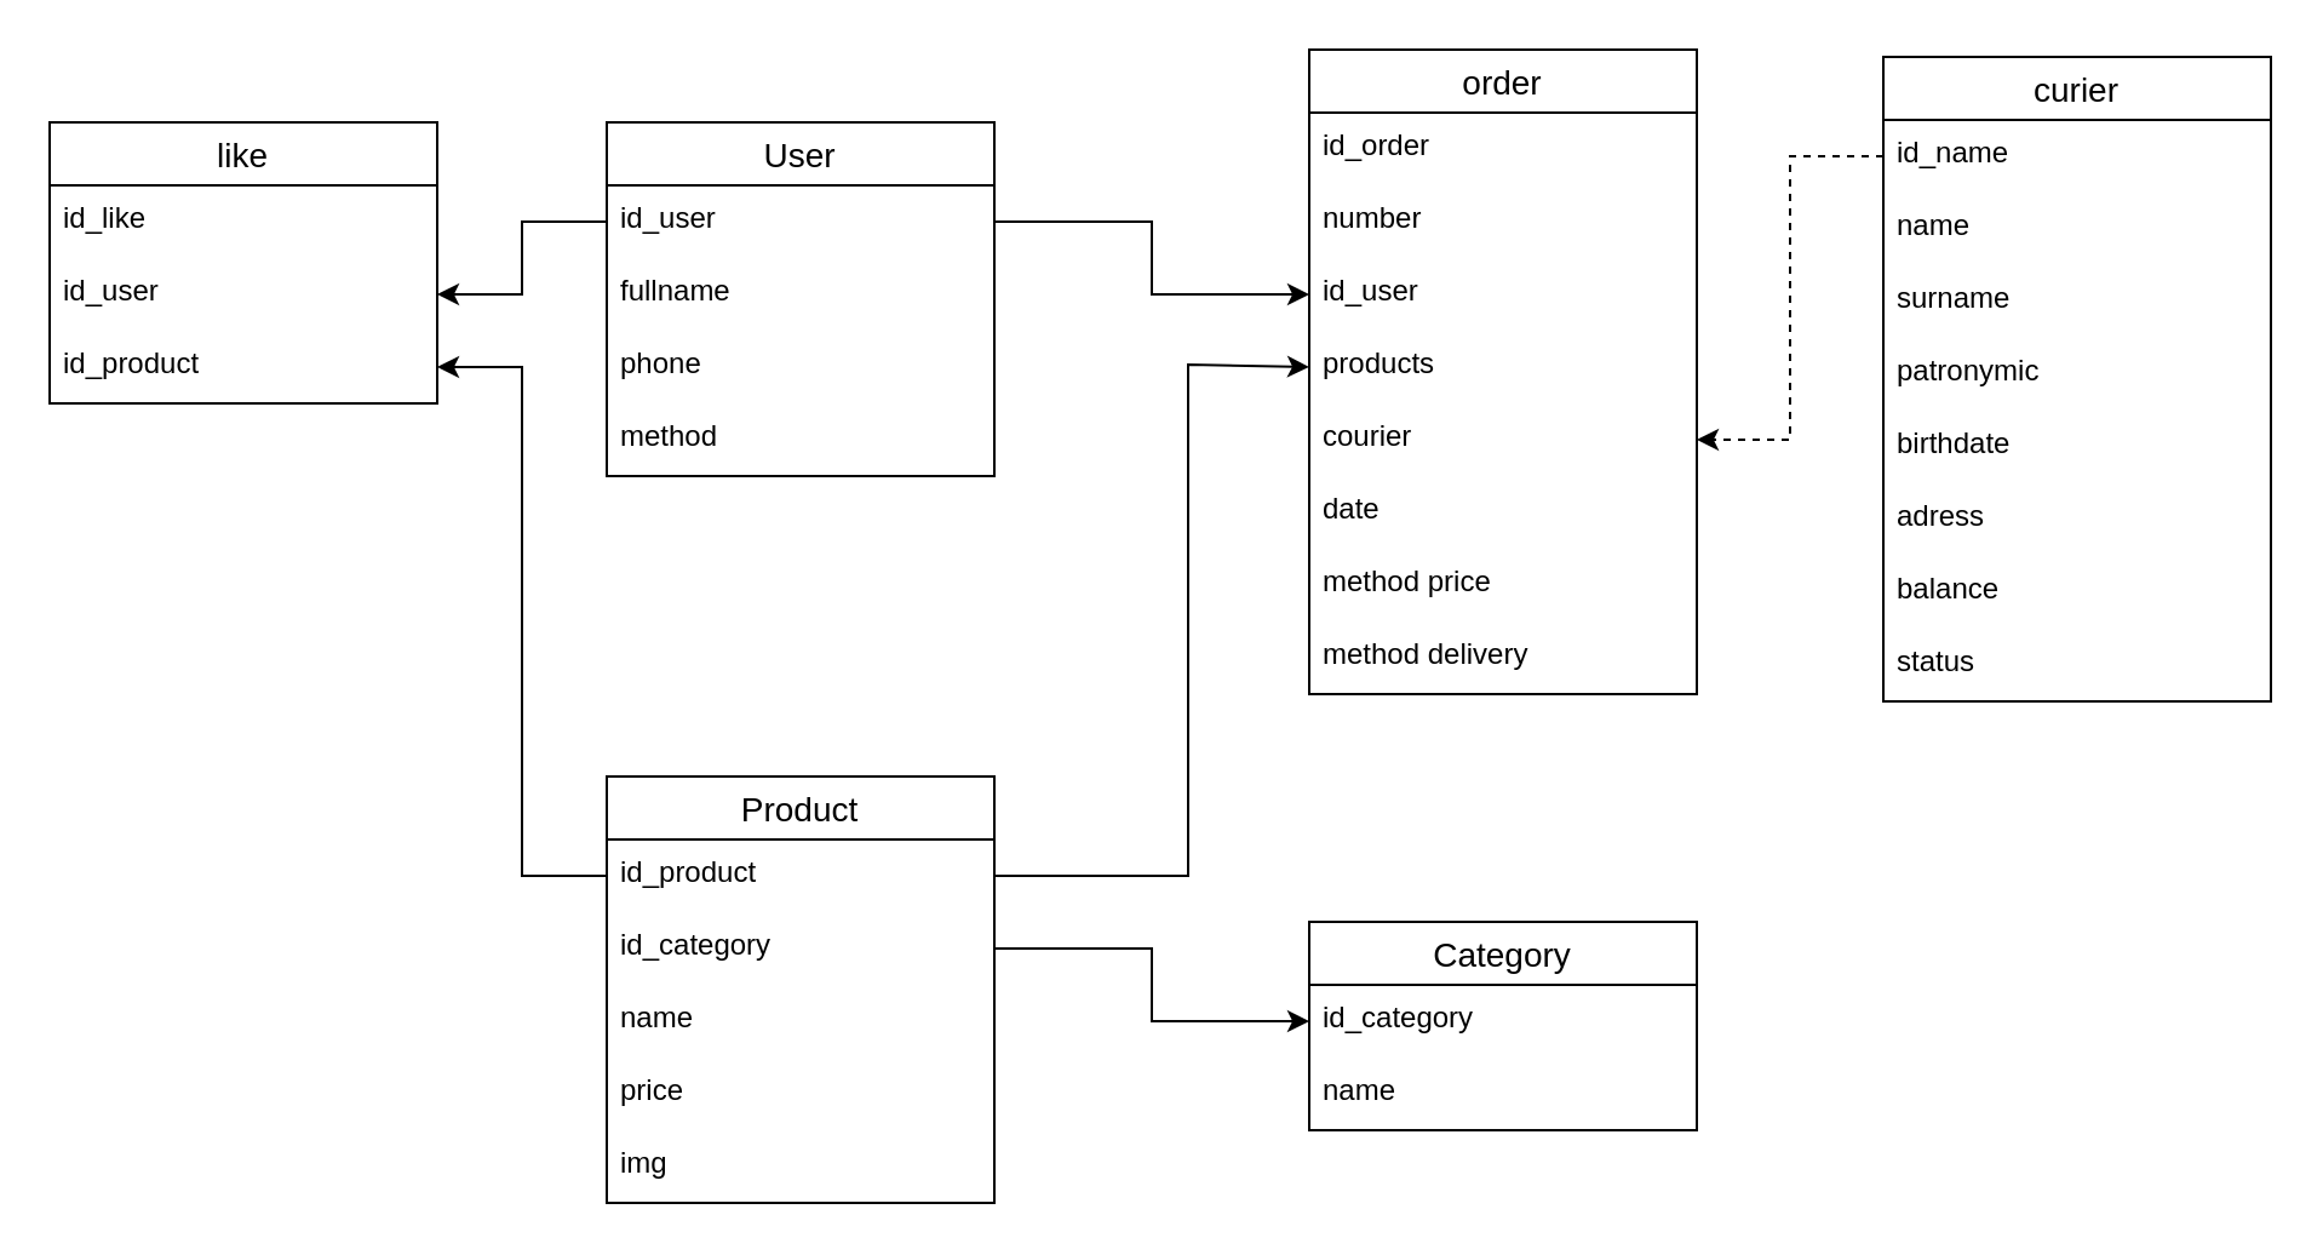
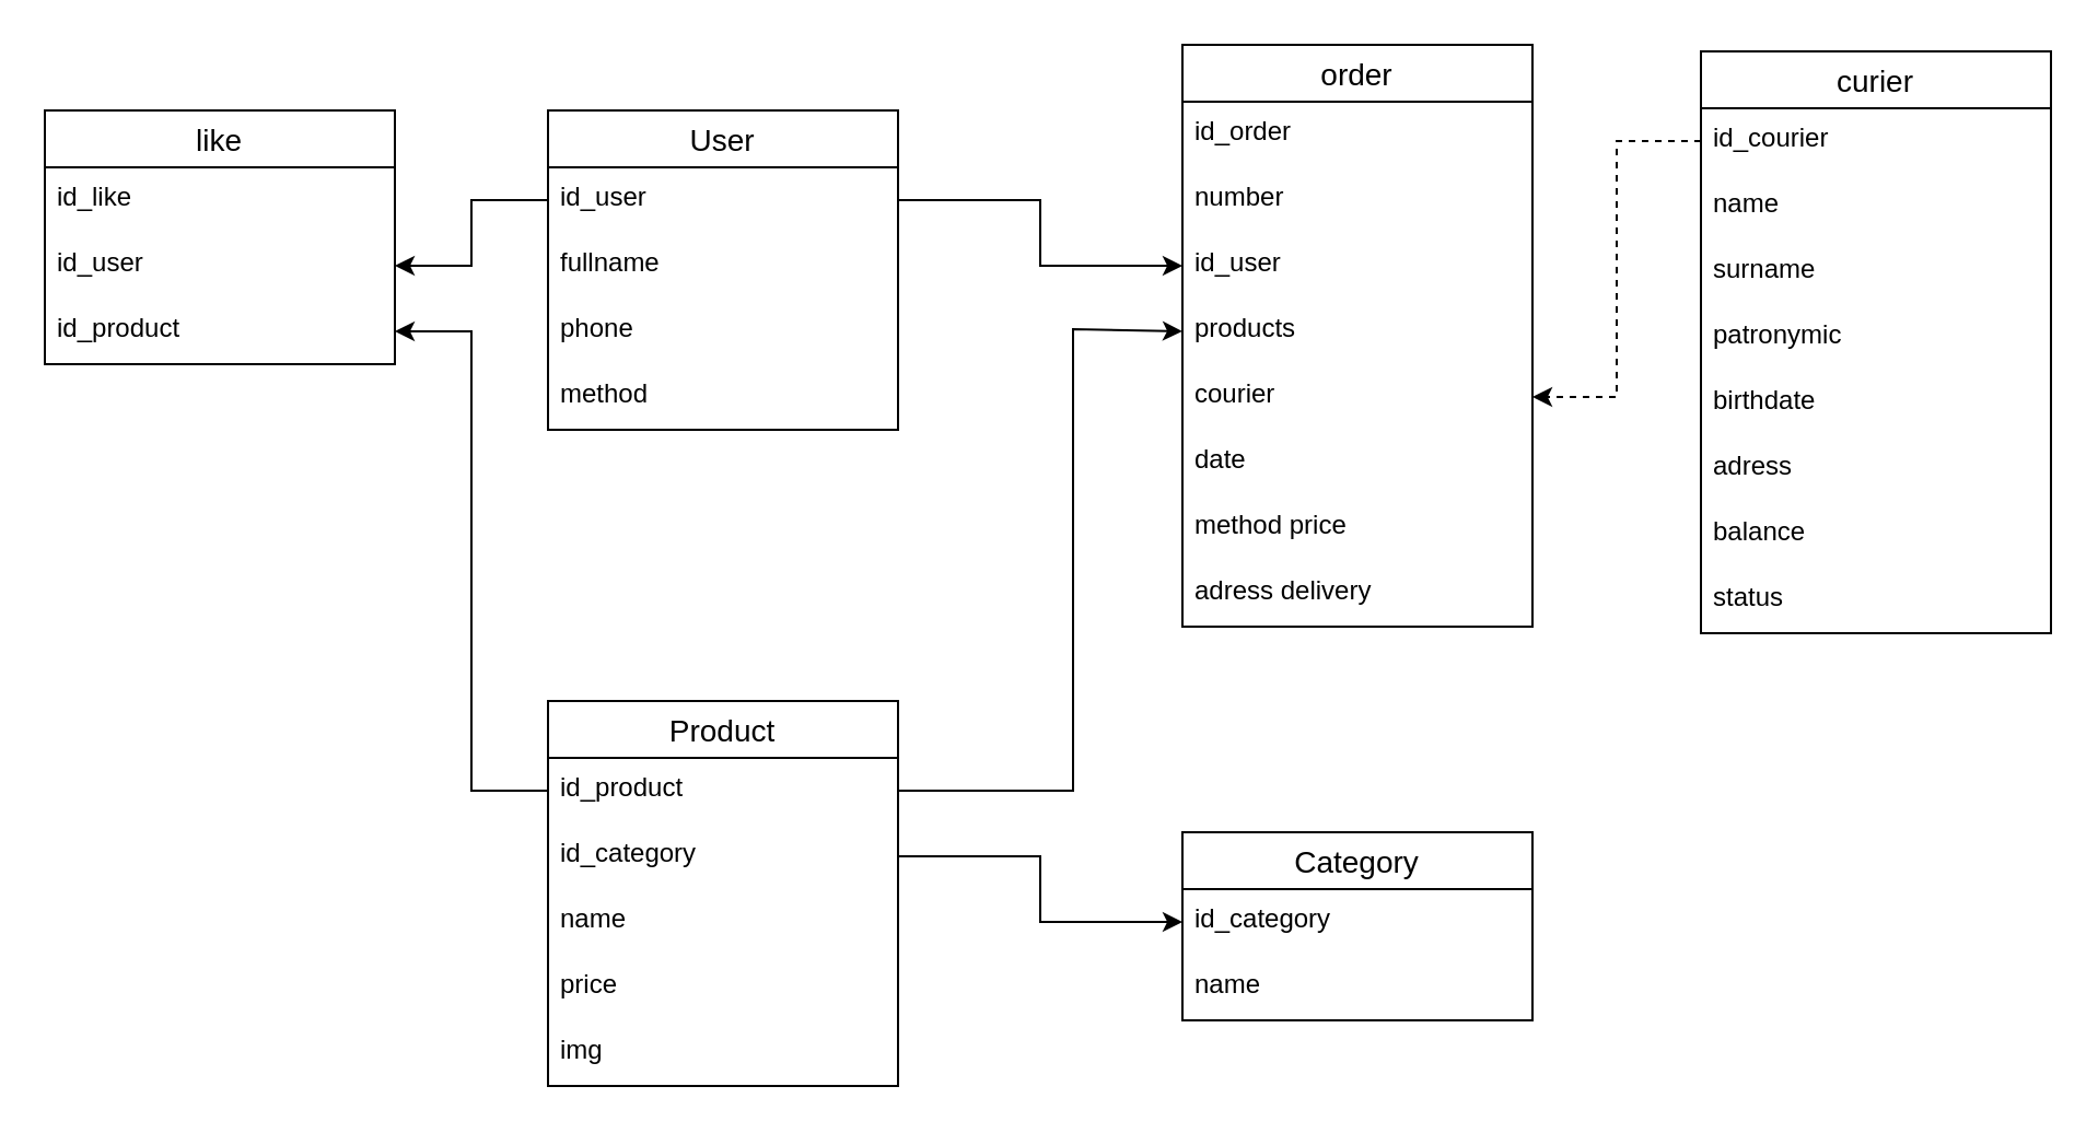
  <mxCell id="0" />
  <mxCell id="1" parent="0" />
  <mxCell id="2" value="Product" style="swimlane;fontStyle=0;childLayout=stackLayout;horizontal=1;startSize=26;horizontalStack=0;resizeParent=1;resizeParentMax=0;resizeLast=0;collapsible=1;marginBottom=0;align=center;fontSize=14;" parent="1" vertex="1"><mxGeometry x="250" y="320" width="160" height="176" as="geometry" /></mxCell>
  <mxCell id="3" value="id_product" style="text;strokeColor=none;fillColor=none;spacingLeft=4;spacingRight=4;overflow=hidden;rotatable=0;points=[[0,0.5],[1,0.5]];portConstraint=eastwest;fontSize=12;" parent="2" vertex="1"><mxGeometry y="26" width="160" height="30" as="geometry" /></mxCell>
  <mxCell id="4" value="id_category" style="text;strokeColor=none;fillColor=none;spacingLeft=4;spacingRight=4;overflow=hidden;rotatable=0;points=[[0,0.5],[1,0.5]];portConstraint=eastwest;fontSize=12;" parent="2" vertex="1"><mxGeometry y="56" width="160" height="30" as="geometry" /></mxCell>
  <mxCell id="5" value="name" style="text;strokeColor=none;fillColor=none;spacingLeft=4;spacingRight=4;overflow=hidden;rotatable=0;points=[[0,0.5],[1,0.5]];portConstraint=eastwest;fontSize=12;" parent="2" vertex="1"><mxGeometry y="86" width="160" height="30" as="geometry" /></mxCell>
  <mxCell id="6" value="price" style="text;strokeColor=none;fillColor=none;spacingLeft=4;spacingRight=4;overflow=hidden;rotatable=0;points=[[0,0.5],[1,0.5]];portConstraint=eastwest;fontSize=12;" parent="2" vertex="1"><mxGeometry y="116" width="160" height="30" as="geometry" /></mxCell>
  <mxCell id="7" value="img" style="text;strokeColor=none;fillColor=none;spacingLeft=4;spacingRight=4;overflow=hidden;rotatable=0;points=[[0,0.5],[1,0.5]];portConstraint=eastwest;fontSize=12;" parent="2" vertex="1"><mxGeometry y="146" width="160" height="30" as="geometry" /></mxCell>
  <mxCell id="8" value="User" style="swimlane;fontStyle=0;childLayout=stackLayout;horizontal=1;startSize=26;horizontalStack=0;resizeParent=1;resizeParentMax=0;resizeLast=0;collapsible=1;marginBottom=0;align=center;fontSize=14;" parent="1" vertex="1"><mxGeometry x="250" y="50" width="160" height="146" as="geometry" /></mxCell>
  <mxCell id="9" value="id_user" style="text;strokeColor=none;fillColor=none;spacingLeft=4;spacingRight=4;overflow=hidden;rotatable=0;points=[[0,0.5],[1,0.5]];portConstraint=eastwest;fontSize=12;" parent="8" vertex="1"><mxGeometry y="26" width="160" height="30" as="geometry" /></mxCell>
  <mxCell id="10" value="fullname" style="text;strokeColor=none;fillColor=none;spacingLeft=4;spacingRight=4;overflow=hidden;rotatable=0;points=[[0,0.5],[1,0.5]];portConstraint=eastwest;fontSize=12;" parent="8" vertex="1"><mxGeometry y="56" width="160" height="30" as="geometry" /></mxCell>
  <mxCell id="11" value="phone" style="text;strokeColor=none;fillColor=none;spacingLeft=4;spacingRight=4;overflow=hidden;rotatable=0;points=[[0,0.5],[1,0.5]];portConstraint=eastwest;fontSize=12;" parent="8" vertex="1"><mxGeometry y="86" width="160" height="30" as="geometry" /></mxCell>
  <mxCell id="12" value="method" style="text;strokeColor=none;fillColor=none;spacingLeft=4;spacingRight=4;overflow=hidden;rotatable=0;points=[[0,0.5],[1,0.5]];portConstraint=eastwest;fontSize=12;" parent="8" vertex="1"><mxGeometry y="116" width="160" height="30" as="geometry" /></mxCell>
  <mxCell id="13" value="order" style="swimlane;fontStyle=0;childLayout=stackLayout;horizontal=1;startSize=26;horizontalStack=0;resizeParent=1;resizeParentMax=0;resizeLast=0;collapsible=1;marginBottom=0;align=center;fontSize=14;" parent="1" vertex="1"><mxGeometry x="540" y="20" width="160" height="266" as="geometry"><mxRectangle x="330" y="240" width="80" height="30" as="alternateBounds" /></mxGeometry></mxCell>
  <mxCell id="14" value="id_order" style="text;strokeColor=none;fillColor=none;spacingLeft=4;spacingRight=4;overflow=hidden;rotatable=0;points=[[0,0.5],[1,0.5]];portConstraint=eastwest;fontSize=12;" parent="13" vertex="1"><mxGeometry y="26" width="160" height="30" as="geometry" /></mxCell>
  <mxCell id="15" value="number" style="text;strokeColor=none;fillColor=none;spacingLeft=4;spacingRight=4;overflow=hidden;rotatable=0;points=[[0,0.5],[1,0.5]];portConstraint=eastwest;fontSize=12;" parent="13" vertex="1"><mxGeometry y="56" width="160" height="30" as="geometry" /></mxCell>
  <mxCell id="16" value="id_user" style="text;strokeColor=none;fillColor=none;spacingLeft=4;spacingRight=4;overflow=hidden;rotatable=0;points=[[0,0.5],[1,0.5]];portConstraint=eastwest;fontSize=12;" parent="13" vertex="1"><mxGeometry y="86" width="160" height="30" as="geometry" /></mxCell>
  <mxCell id="17" value="products" style="text;strokeColor=none;fillColor=none;spacingLeft=4;spacingRight=4;overflow=hidden;rotatable=0;points=[[0,0.5],[1,0.5]];portConstraint=eastwest;fontSize=12;" parent="13" vertex="1"><mxGeometry y="116" width="160" height="30" as="geometry" /></mxCell>
  <mxCell id="18" value="courier" style="text;strokeColor=none;fillColor=none;spacingLeft=4;spacingRight=4;overflow=hidden;rotatable=0;points=[[0,0.5],[1,0.5]];portConstraint=eastwest;fontSize=12;" vertex="1" parent="13"><mxGeometry y="146" width="160" height="30" as="geometry" /></mxCell>
  <mxCell id="19" value="date" style="text;strokeColor=none;fillColor=none;spacingLeft=4;spacingRight=4;overflow=hidden;rotatable=0;points=[[0,0.5],[1,0.5]];portConstraint=eastwest;fontSize=12;" parent="13" vertex="1"><mxGeometry y="176" width="160" height="30" as="geometry" /></mxCell>
  <mxCell id="20" value="method price" style="text;strokeColor=none;fillColor=none;spacingLeft=4;spacingRight=4;overflow=hidden;rotatable=0;points=[[0,0.5],[1,0.5]];portConstraint=eastwest;fontSize=12;" parent="13" vertex="1"><mxGeometry y="206" width="160" height="30" as="geometry" /></mxCell>
- <mxCell id="21" value="method delivery" style="text;strokeColor=none;fillColor=none;spacingLeft=4;spacingRight=4;overflow=hidden;rotatable=0;points=[[0,0.5],[1,0.5]];portConstraint=eastwest;fontSize=12;" parent="13" vertex="1"><mxGeometry y="236" width="160" height="30" as="geometry" /></mxCell>
+ <mxCell id="21" value="adress delivery" style="text;strokeColor=none;fillColor=none;spacingLeft=4;spacingRight=4;overflow=hidden;rotatable=0;points=[[0,0.5],[1,0.5]];portConstraint=eastwest;fontSize=12;" parent="13" vertex="1"><mxGeometry y="236" width="160" height="30" as="geometry" /></mxCell>
  <mxCell id="22" style="edgeStyle=orthogonalEdgeStyle;rounded=0;orthogonalLoop=1;jettySize=auto;html=1;entryX=0;entryY=0.5;entryDx=0;entryDy=0;" parent="1" source="9" target="16" edge="1"><mxGeometry relative="1" as="geometry"><mxPoint x="520" y="170" as="targetPoint" /></mxGeometry></mxCell>
  <mxCell id="23" value="Category" style="swimlane;fontStyle=0;childLayout=stackLayout;horizontal=1;startSize=26;horizontalStack=0;resizeParent=1;resizeParentMax=0;resizeLast=0;collapsible=1;marginBottom=0;align=center;fontSize=14;" parent="1" vertex="1"><mxGeometry x="540" y="380" width="160" height="86" as="geometry" /></mxCell>
  <mxCell id="24" value="id_category" style="text;strokeColor=none;fillColor=none;spacingLeft=4;spacingRight=4;overflow=hidden;rotatable=0;points=[[0,0.5],[1,0.5]];portConstraint=eastwest;fontSize=12;" parent="23" vertex="1"><mxGeometry y="26" width="160" height="30" as="geometry" /></mxCell>
  <mxCell id="25" value="name" style="text;strokeColor=none;fillColor=none;spacingLeft=4;spacingRight=4;overflow=hidden;rotatable=0;points=[[0,0.5],[1,0.5]];portConstraint=eastwest;fontSize=12;" parent="23" vertex="1"><mxGeometry y="56" width="160" height="30" as="geometry" /></mxCell>
  <mxCell id="26" style="edgeStyle=orthogonalEdgeStyle;rounded=0;orthogonalLoop=1;jettySize=auto;html=1;entryX=0;entryY=0.5;entryDx=0;entryDy=0;exitX=1;exitY=0.5;exitDx=0;exitDy=0;" parent="1" source="4" target="24" edge="1"><mxGeometry relative="1" as="geometry" /></mxCell>
  <mxCell id="27" style="edgeStyle=orthogonalEdgeStyle;rounded=0;orthogonalLoop=1;jettySize=auto;html=1;entryX=0;entryY=0.5;entryDx=0;entryDy=0;" parent="1" source="3" target="17" edge="1"><mxGeometry relative="1" as="geometry"><Array as="points"><mxPoint x="490" y="361" /><mxPoint x="490" y="150" /></Array></mxGeometry></mxCell>
  <mxCell id="28" value="like" style="swimlane;fontStyle=0;childLayout=stackLayout;horizontal=1;startSize=26;horizontalStack=0;resizeParent=1;resizeParentMax=0;resizeLast=0;collapsible=1;marginBottom=0;align=center;fontSize=14;" parent="1" vertex="1"><mxGeometry x="20" y="50" width="160" height="116" as="geometry"><mxRectangle x="330" y="240" width="80" height="30" as="alternateBounds" /></mxGeometry></mxCell>
  <mxCell id="29" value="id_like" style="text;strokeColor=none;fillColor=none;spacingLeft=4;spacingRight=4;overflow=hidden;rotatable=0;points=[[0,0.5],[1,0.5]];portConstraint=eastwest;fontSize=12;" parent="28" vertex="1"><mxGeometry y="26" width="160" height="30" as="geometry" /></mxCell>
  <mxCell id="30" value="id_user" style="text;strokeColor=none;fillColor=none;spacingLeft=4;spacingRight=4;overflow=hidden;rotatable=0;points=[[0,0.5],[1,0.5]];portConstraint=eastwest;fontSize=12;" parent="28" vertex="1"><mxGeometry y="56" width="160" height="30" as="geometry" /></mxCell>
  <mxCell id="31" value="id_product&#10;" style="text;strokeColor=none;fillColor=none;spacingLeft=4;spacingRight=4;overflow=hidden;rotatable=0;points=[[0,0.5],[1,0.5]];portConstraint=eastwest;fontSize=12;" parent="28" vertex="1"><mxGeometry y="86" width="160" height="30" as="geometry" /></mxCell>
  <mxCell id="32" style="edgeStyle=orthogonalEdgeStyle;rounded=0;orthogonalLoop=1;jettySize=auto;html=1;entryX=1;entryY=0.5;entryDx=0;entryDy=0;" parent="1" source="9" target="30" edge="1"><mxGeometry relative="1" as="geometry" /></mxCell>
  <mxCell id="33" style="edgeStyle=orthogonalEdgeStyle;rounded=0;orthogonalLoop=1;jettySize=auto;html=1;entryX=1;entryY=0.5;entryDx=0;entryDy=0;" parent="1" source="3" target="31" edge="1"><mxGeometry relative="1" as="geometry" /></mxCell>
  <mxCell id="34" value="curier" style="swimlane;fontStyle=0;childLayout=stackLayout;horizontal=1;startSize=26;horizontalStack=0;resizeParent=1;resizeParentMax=0;resizeLast=0;collapsible=1;marginBottom=0;align=center;fontSize=14;" vertex="1" parent="1"><mxGeometry x="777" y="23" width="160" height="266" as="geometry"><mxRectangle x="330" y="240" width="80" height="30" as="alternateBounds" /></mxGeometry></mxCell>
- <mxCell id="35" value="id_name" style="text;strokeColor=none;fillColor=none;spacingLeft=4;spacingRight=4;overflow=hidden;rotatable=0;points=[[0,0.5],[1,0.5]];portConstraint=eastwest;fontSize=12;" vertex="1" parent="34"><mxGeometry y="26" width="160" height="30" as="geometry" /></mxCell>
+ <mxCell id="35" value="id_courier" style="text;strokeColor=none;fillColor=none;spacingLeft=4;spacingRight=4;overflow=hidden;rotatable=0;points=[[0,0.5],[1,0.5]];portConstraint=eastwest;fontSize=12;" vertex="1" parent="34"><mxGeometry y="26" width="160" height="30" as="geometry" /></mxCell>
  <mxCell id="36" value="name &#10;" style="text;strokeColor=none;fillColor=none;spacingLeft=4;spacingRight=4;overflow=hidden;rotatable=0;points=[[0,0.5],[1,0.5]];portConstraint=eastwest;fontSize=12;" vertex="1" parent="34"><mxGeometry y="56" width="160" height="30" as="geometry" /></mxCell>
  <mxCell id="37" value="surname" style="text;strokeColor=none;fillColor=none;spacingLeft=4;spacingRight=4;overflow=hidden;rotatable=0;points=[[0,0.5],[1,0.5]];portConstraint=eastwest;fontSize=12;" vertex="1" parent="34"><mxGeometry y="86" width="160" height="30" as="geometry" /></mxCell>
  <mxCell id="38" value="patronymic" style="text;strokeColor=none;fillColor=none;spacingLeft=4;spacingRight=4;overflow=hidden;rotatable=0;points=[[0,0.5],[1,0.5]];portConstraint=eastwest;fontSize=12;" vertex="1" parent="34"><mxGeometry y="116" width="160" height="30" as="geometry" /></mxCell>
  <mxCell id="39" value="birthdate" style="text;strokeColor=none;fillColor=none;spacingLeft=4;spacingRight=4;overflow=hidden;rotatable=0;points=[[0,0.5],[1,0.5]];portConstraint=eastwest;fontSize=12;" vertex="1" parent="34"><mxGeometry y="146" width="160" height="30" as="geometry" /></mxCell>
  <mxCell id="40" value="adress" style="text;strokeColor=none;fillColor=none;spacingLeft=4;spacingRight=4;overflow=hidden;rotatable=0;points=[[0,0.5],[1,0.5]];portConstraint=eastwest;fontSize=12;" vertex="1" parent="34"><mxGeometry y="176" width="160" height="30" as="geometry" /></mxCell>
  <mxCell id="41" value="balance" style="text;strokeColor=none;fillColor=none;spacingLeft=4;spacingRight=4;overflow=hidden;rotatable=0;points=[[0,0.5],[1,0.5]];portConstraint=eastwest;fontSize=12;" vertex="1" parent="34"><mxGeometry y="206" width="160" height="30" as="geometry" /></mxCell>
  <mxCell id="42" value="status" style="text;strokeColor=none;fillColor=none;spacingLeft=4;spacingRight=4;overflow=hidden;rotatable=0;points=[[0,0.5],[1,0.5]];portConstraint=eastwest;fontSize=12;" vertex="1" parent="34"><mxGeometry y="236" width="160" height="30" as="geometry" /></mxCell>
  <mxCell id="43" value="" style="edgeStyle=orthogonalEdgeStyle;rounded=0;orthogonalLoop=1;jettySize=auto;html=1;entryX=1;entryY=0.5;entryDx=0;entryDy=0;dashed=1;" edge="1" parent="1" source="35" target="18"><mxGeometry relative="1" as="geometry" /></mxCell>
